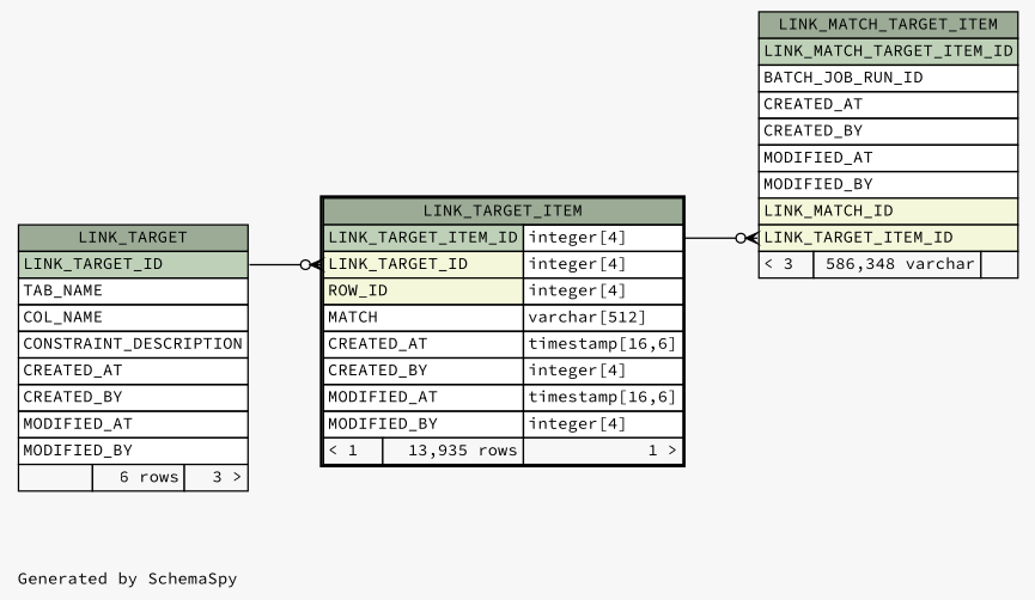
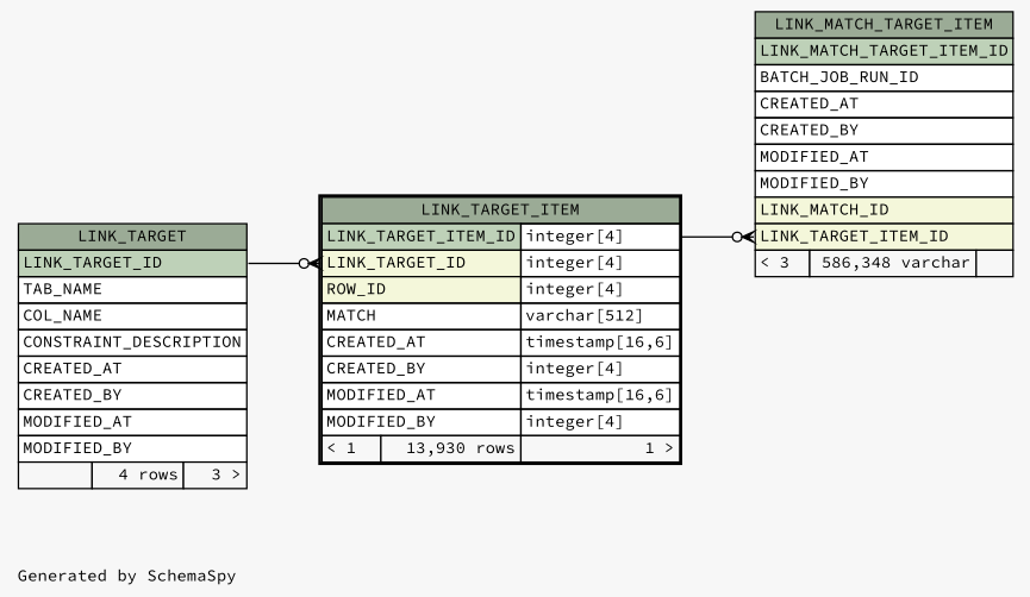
  digraph {
    bgcolor="#f7f7f7"
    fontname="Source Code Pro"
    fontsize=11
    label="\nGenerated by SchemaSpy"
    labeljust=l
    nodesep=0.18
    rankdir=RL
    ranksep=0.46
    node [fontname="Source Code Pro" fontsize=11 shape=plaintext]
    edge [arrowhead=none arrowsize=0.8 arrowtail=crowodot dir=back fontname="Source Code Pro"]
    n1 [label=<     <TABLE BORDER="0" CELLBORDER="1" CELLSPACING="0" BGCOLOR="#ffffff">       <TR><TD COLSPAN="3" BGCOLOR="#9bab96" ALIGN="CENTER">LINK_MATCH_TARGET_ITEM</TD></TR>       <TR><TD PORT="LINK_MATCH_TARGET_ITEM_ID" COLSPAN="3" BGCOLOR="#bed1b8" ALIGN="LEFT">LINK_MATCH_TARGET_ITEM_ID</TD></TR>       <TR><TD PORT="BATCH_JOB_RUN_ID" COLSPAN="3" ALIGN="LEFT">BATCH_JOB_RUN_ID</TD></TR>       <TR><TD PORT="CREATED_AT" COLSPAN="3" ALIGN="LEFT">CREATED_AT</TD></TR>       <TR><TD PORT="CREATED_BY" COLSPAN="3" ALIGN="LEFT">CREATED_BY</TD></TR>       <TR><TD PORT="MODIFIED_AT" COLSPAN="3" ALIGN="LEFT">MODIFIED_AT</TD></TR>       <TR><TD PORT="MODIFIED_BY" COLSPAN="3" ALIGN="LEFT">MODIFIED_BY</TD></TR>       <TR><TD PORT="LINK_MATCH_ID" COLSPAN="3" BGCOLOR="#f4f7da" ALIGN="LEFT">LINK_MATCH_ID</TD></TR>       <TR><TD PORT="LINK_TARGET_ITEM_ID" COLSPAN="3" BGCOLOR="#f4f7da" ALIGN="LEFT">LINK_TARGET_ITEM_ID</TD></TR>       <TR><TD ALIGN="LEFT" BGCOLOR="#f7f7f7">&lt; 3</TD><TD ALIGN="RIGHT" BGCOLOR="#f7f7f7">586,348 varchar</TD><TD ALIGN="RIGHT" BGCOLOR="#f7f7f7">  </TD></TR>     </TABLE>>]
-   n2 [label=<     <TABLE BORDER="2" CELLBORDER="1" CELLSPACING="0" BGCOLOR="#ffffff">       <TR><TD COLSPAN="3" BGCOLOR="#9bab96" ALIGN="CENTER">LINK_TARGET_ITEM</TD></TR>       <TR><TD PORT="LINK_TARGET_ITEM_ID" COLSPAN="2" BGCOLOR="#bed1b8" ALIGN="LEFT">LINK_TARGET_ITEM_ID</TD><TD PORT="LINK_TARGET_ITEM_ID.type" ALIGN="LEFT">integer[4]</TD></TR>       <TR><TD PORT="LINK_TARGET_ID" COLSPAN="2" BGCOLOR="#f4f7da" ALIGN="LEFT">LINK_TARGET_ID</TD><TD PORT="LINK_TARGET_ID.type" ALIGN="LEFT">integer[4]</TD></TR>       <TR><TD PORT="ROW_ID" COLSPAN="2" BGCOLOR="#f4f7da" ALIGN="LEFT">ROW_ID</TD><TD PORT="ROW_ID.type" ALIGN="LEFT">integer[4]</TD></TR>       <TR><TD PORT="MATCH" COLSPAN="2" ALIGN="LEFT">MATCH</TD><TD PORT="MATCH.type" ALIGN="LEFT">varchar[512]</TD></TR>       <TR><TD PORT="CREATED_AT" COLSPAN="2" ALIGN="LEFT">CREATED_AT</TD><TD PORT="CREATED_AT.type" ALIGN="LEFT">timestamp[16,6]</TD></TR>       <TR><TD PORT="CREATED_BY" COLSPAN="2" ALIGN="LEFT">CREATED_BY</TD><TD PORT="CREATED_BY.type" ALIGN="LEFT">integer[4]</TD></TR>       <TR><TD PORT="MODIFIED_AT" COLSPAN="2" ALIGN="LEFT">MODIFIED_AT</TD><TD PORT="MODIFIED_AT.type" ALIGN="LEFT">timestamp[16,6]</TD></TR>       <TR><TD PORT="MODIFIED_BY" COLSPAN="2" ALIGN="LEFT">MODIFIED_BY</TD><TD PORT="MODIFIED_BY.type" ALIGN="LEFT">integer[4]</TD></TR>       <TR><TD ALIGN="LEFT" BGCOLOR="#f7f7f7">&lt; 1</TD><TD ALIGN="RIGHT" BGCOLOR="#f7f7f7">13,935 rows</TD><TD ALIGN="RIGHT" BGCOLOR="#f7f7f7">1 &gt;</TD></TR>     </TABLE>>]
-   n3 [label=<     <TABLE BORDER="0" CELLBORDER="1" CELLSPACING="0" BGCOLOR="#ffffff">       <TR><TD COLSPAN="3" BGCOLOR="#9bab96" ALIGN="CENTER">LINK_TARGET</TD></TR>       <TR><TD PORT="LINK_TARGET_ID" COLSPAN="3" BGCOLOR="#bed1b8" ALIGN="LEFT">LINK_TARGET_ID</TD></TR>       <TR><TD PORT="TAB_NAME" COLSPAN="3" ALIGN="LEFT">TAB_NAME</TD></TR>       <TR><TD PORT="COL_NAME" COLSPAN="3" ALIGN="LEFT">COL_NAME</TD></TR>       <TR><TD PORT="CONSTRAINT_DESCRIPTION" COLSPAN="3" ALIGN="LEFT">CONSTRAINT_DESCRIPTION</TD></TR>       <TR><TD PORT="CREATED_AT" COLSPAN="3" ALIGN="LEFT">CREATED_AT</TD></TR>       <TR><TD PORT="CREATED_BY" COLSPAN="3" ALIGN="LEFT">CREATED_BY</TD></TR>       <TR><TD PORT="MODIFIED_AT" COLSPAN="3" ALIGN="LEFT">MODIFIED_AT</TD></TR>       <TR><TD PORT="MODIFIED_BY" COLSPAN="3" ALIGN="LEFT">MODIFIED_BY</TD></TR>       <TR><TD ALIGN="LEFT" BGCOLOR="#f7f7f7">  </TD><TD ALIGN="RIGHT" BGCOLOR="#f7f7f7">6 rows</TD><TD ALIGN="RIGHT" BGCOLOR="#f7f7f7">3 &gt;</TD></TR>     </TABLE>>]
+   n2 [label=<     <TABLE BORDER="2" CELLBORDER="1" CELLSPACING="0" BGCOLOR="#ffffff">       <TR><TD COLSPAN="3" BGCOLOR="#9bab96" ALIGN="CENTER">LINK_TARGET_ITEM</TD></TR>       <TR><TD PORT="LINK_TARGET_ITEM_ID" COLSPAN="2" BGCOLOR="#bed1b8" ALIGN="LEFT">LINK_TARGET_ITEM_ID</TD><TD PORT="LINK_TARGET_ITEM_ID.type" ALIGN="LEFT">integer[4]</TD></TR>       <TR><TD PORT="LINK_TARGET_ID" COLSPAN="2" BGCOLOR="#f4f7da" ALIGN="LEFT">LINK_TARGET_ID</TD><TD PORT="LINK_TARGET_ID.type" ALIGN="LEFT">integer[4]</TD></TR>       <TR><TD PORT="ROW_ID" COLSPAN="2" BGCOLOR="#f4f7da" ALIGN="LEFT">ROW_ID</TD><TD PORT="ROW_ID.type" ALIGN="LEFT">integer[4]</TD></TR>       <TR><TD PORT="MATCH" COLSPAN="2" ALIGN="LEFT">MATCH</TD><TD PORT="MATCH.type" ALIGN="LEFT">varchar[512]</TD></TR>       <TR><TD PORT="CREATED_AT" COLSPAN="2" ALIGN="LEFT">CREATED_AT</TD><TD PORT="CREATED_AT.type" ALIGN="LEFT">timestamp[16,6]</TD></TR>       <TR><TD PORT="CREATED_BY" COLSPAN="2" ALIGN="LEFT">CREATED_BY</TD><TD PORT="CREATED_BY.type" ALIGN="LEFT">integer[4]</TD></TR>       <TR><TD PORT="MODIFIED_AT" COLSPAN="2" ALIGN="LEFT">MODIFIED_AT</TD><TD PORT="MODIFIED_AT.type" ALIGN="LEFT">timestamp[16,6]</TD></TR>       <TR><TD PORT="MODIFIED_BY" COLSPAN="2" ALIGN="LEFT">MODIFIED_BY</TD><TD PORT="MODIFIED_BY.type" ALIGN="LEFT">integer[4]</TD></TR>       <TR><TD ALIGN="LEFT" BGCOLOR="#f7f7f7">&lt; 1</TD><TD ALIGN="RIGHT" BGCOLOR="#f7f7f7">13,930 rows</TD><TD ALIGN="RIGHT" BGCOLOR="#f7f7f7">1 &gt;</TD></TR>     </TABLE>>]
+   n3 [label=<     <TABLE BORDER="0" CELLBORDER="1" CELLSPACING="0" BGCOLOR="#ffffff">       <TR><TD COLSPAN="3" BGCOLOR="#9bab96" ALIGN="CENTER">LINK_TARGET</TD></TR>       <TR><TD PORT="LINK_TARGET_ID" COLSPAN="3" BGCOLOR="#bed1b8" ALIGN="LEFT">LINK_TARGET_ID</TD></TR>       <TR><TD PORT="TAB_NAME" COLSPAN="3" ALIGN="LEFT">TAB_NAME</TD></TR>       <TR><TD PORT="COL_NAME" COLSPAN="3" ALIGN="LEFT">COL_NAME</TD></TR>       <TR><TD PORT="CONSTRAINT_DESCRIPTION" COLSPAN="3" ALIGN="LEFT">CONSTRAINT_DESCRIPTION</TD></TR>       <TR><TD PORT="CREATED_AT" COLSPAN="3" ALIGN="LEFT">CREATED_AT</TD></TR>       <TR><TD PORT="CREATED_BY" COLSPAN="3" ALIGN="LEFT">CREATED_BY</TD></TR>       <TR><TD PORT="MODIFIED_AT" COLSPAN="3" ALIGN="LEFT">MODIFIED_AT</TD></TR>       <TR><TD PORT="MODIFIED_BY" COLSPAN="3" ALIGN="LEFT">MODIFIED_BY</TD></TR>       <TR><TD ALIGN="LEFT" BGCOLOR="#f7f7f7">  </TD><TD ALIGN="RIGHT" BGCOLOR="#f7f7f7">4 rows</TD><TD ALIGN="RIGHT" BGCOLOR="#f7f7f7">3 &gt;</TD></TR>     </TABLE>>]
    n1 -> n2 [headport="LINK_TARGET_ITEM_ID.type:e" tailport="LINK_TARGET_ITEM_ID:w"]
    n2 -> n3 [headport="LINK_TARGET_ID:e" tailport="LINK_TARGET_ID:w"]
  }
